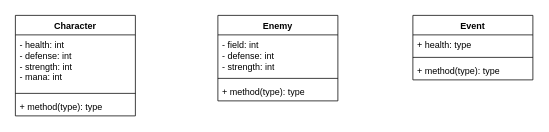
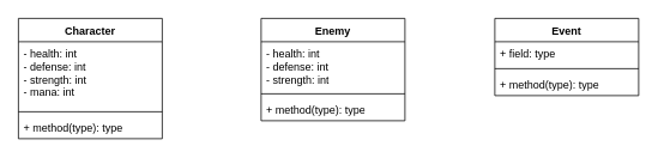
  <mxCell id="0" />
  <mxCell id="1" parent="0" />
  <mxCell id="2" value="Character" style="swimlane;fontStyle=1;align=center;verticalAlign=top;childLayout=stackLayout;horizontal=1;startSize=26;horizontalStack=0;resizeParent=1;resizeParentMax=0;resizeLast=0;collapsible=1;marginBottom=0;whiteSpace=wrap;html=1;" parent="1" vertex="1"><mxGeometry x="20" y="20" width="160" height="134" as="geometry" /></mxCell>
  <mxCell id="3" value="&lt;div&gt;- health: int&lt;/div&gt;&lt;div&gt;- defense: int&lt;/div&gt;&lt;div&gt;- strength: int&lt;/div&gt;&lt;div&gt;- mana: int&lt;br&gt;&lt;/div&gt;&lt;div&gt;&lt;br&gt;&lt;/div&gt;" style="text;strokeColor=none;fillColor=none;align=left;verticalAlign=top;spacingLeft=4;spacingRight=4;overflow=hidden;rotatable=0;points=[[0,0.5],[1,0.5]];portConstraint=eastwest;whiteSpace=wrap;html=1;" parent="2" vertex="1"><mxGeometry y="26" width="160" height="74" as="geometry" /></mxCell>
  <mxCell id="4" value="" style="line;strokeWidth=1;fillColor=none;align=left;verticalAlign=middle;spacingTop=-1;spacingLeft=3;spacingRight=3;rotatable=0;labelPosition=right;points=[];portConstraint=eastwest;strokeColor=inherit;" parent="2" vertex="1"><mxGeometry y="100" width="160" height="8" as="geometry" /></mxCell>
  <mxCell id="5" value="+ method(type): type" style="text;strokeColor=none;fillColor=none;align=left;verticalAlign=top;spacingLeft=4;spacingRight=4;overflow=hidden;rotatable=0;points=[[0,0.5],[1,0.5]];portConstraint=eastwest;whiteSpace=wrap;html=1;" parent="2" vertex="1"><mxGeometry y="108" width="160" height="26" as="geometry" /></mxCell>
  <mxCell id="6" value="Enemy" style="swimlane;fontStyle=1;align=center;verticalAlign=top;childLayout=stackLayout;horizontal=1;startSize=26;horizontalStack=0;resizeParent=1;resizeParentMax=0;resizeLast=0;collapsible=1;marginBottom=0;whiteSpace=wrap;html=1;" parent="1" vertex="1"><mxGeometry x="290" y="20" width="160" height="114" as="geometry" /></mxCell>
- <mxCell id="7" value="&lt;div&gt;- field: int&lt;/div&gt;&lt;div&gt;- defense: int&lt;/div&gt;&lt;div&gt;- strength: int&lt;br&gt;&lt;/div&gt;" style="text;strokeColor=none;fillColor=none;align=left;verticalAlign=top;spacingLeft=4;spacingRight=4;overflow=hidden;rotatable=0;points=[[0,0.5],[1,0.5]];portConstraint=eastwest;whiteSpace=wrap;html=1;" parent="6" vertex="1"><mxGeometry y="26" width="160" height="54" as="geometry" /></mxCell>
+ <mxCell id="7" value="&lt;div&gt;- health: int&lt;/div&gt;&lt;div&gt;- defense: int&lt;/div&gt;&lt;div&gt;- strength: int&lt;br&gt;&lt;/div&gt;" style="text;strokeColor=none;fillColor=none;align=left;verticalAlign=top;spacingLeft=4;spacingRight=4;overflow=hidden;rotatable=0;points=[[0,0.5],[1,0.5]];portConstraint=eastwest;whiteSpace=wrap;html=1;" parent="6" vertex="1"><mxGeometry y="26" width="160" height="54" as="geometry" /></mxCell>
  <mxCell id="8" value="" style="line;strokeWidth=1;fillColor=none;align=left;verticalAlign=middle;spacingTop=-1;spacingLeft=3;spacingRight=3;rotatable=0;labelPosition=right;points=[];portConstraint=eastwest;strokeColor=inherit;" parent="6" vertex="1"><mxGeometry y="80" width="160" height="8" as="geometry" /></mxCell>
  <mxCell id="9" value="+ method(type): type" style="text;strokeColor=none;fillColor=none;align=left;verticalAlign=top;spacingLeft=4;spacingRight=4;overflow=hidden;rotatable=0;points=[[0,0.5],[1,0.5]];portConstraint=eastwest;whiteSpace=wrap;html=1;" parent="6" vertex="1"><mxGeometry y="88" width="160" height="26" as="geometry" /></mxCell>
  <mxCell id="10" value="Event" style="swimlane;fontStyle=1;align=center;verticalAlign=top;childLayout=stackLayout;horizontal=1;startSize=26;horizontalStack=0;resizeParent=1;resizeParentMax=0;resizeLast=0;collapsible=1;marginBottom=0;whiteSpace=wrap;html=1;" parent="1" vertex="1"><mxGeometry x="550" y="20" width="160" height="86" as="geometry" /></mxCell>
- <mxCell id="11" value="+ health: type" style="text;strokeColor=none;fillColor=none;align=left;verticalAlign=top;spacingLeft=4;spacingRight=4;overflow=hidden;rotatable=0;points=[[0,0.5],[1,0.5]];portConstraint=eastwest;whiteSpace=wrap;html=1;" parent="10" vertex="1"><mxGeometry y="26" width="160" height="26" as="geometry" /></mxCell>
+ <mxCell id="11" value="+ field: type" style="text;strokeColor=none;fillColor=none;align=left;verticalAlign=top;spacingLeft=4;spacingRight=4;overflow=hidden;rotatable=0;points=[[0,0.5],[1,0.5]];portConstraint=eastwest;whiteSpace=wrap;html=1;" parent="10" vertex="1"><mxGeometry y="26" width="160" height="26" as="geometry" /></mxCell>
  <mxCell id="12" value="" style="line;strokeWidth=1;fillColor=none;align=left;verticalAlign=middle;spacingTop=-1;spacingLeft=3;spacingRight=3;rotatable=0;labelPosition=right;points=[];portConstraint=eastwest;strokeColor=inherit;" parent="10" vertex="1"><mxGeometry y="52" width="160" height="8" as="geometry" /></mxCell>
  <mxCell id="13" value="+ method(type): type" style="text;strokeColor=none;fillColor=none;align=left;verticalAlign=top;spacingLeft=4;spacingRight=4;overflow=hidden;rotatable=0;points=[[0,0.5],[1,0.5]];portConstraint=eastwest;whiteSpace=wrap;html=1;" parent="10" vertex="1"><mxGeometry y="60" width="160" height="26" as="geometry" /></mxCell>
